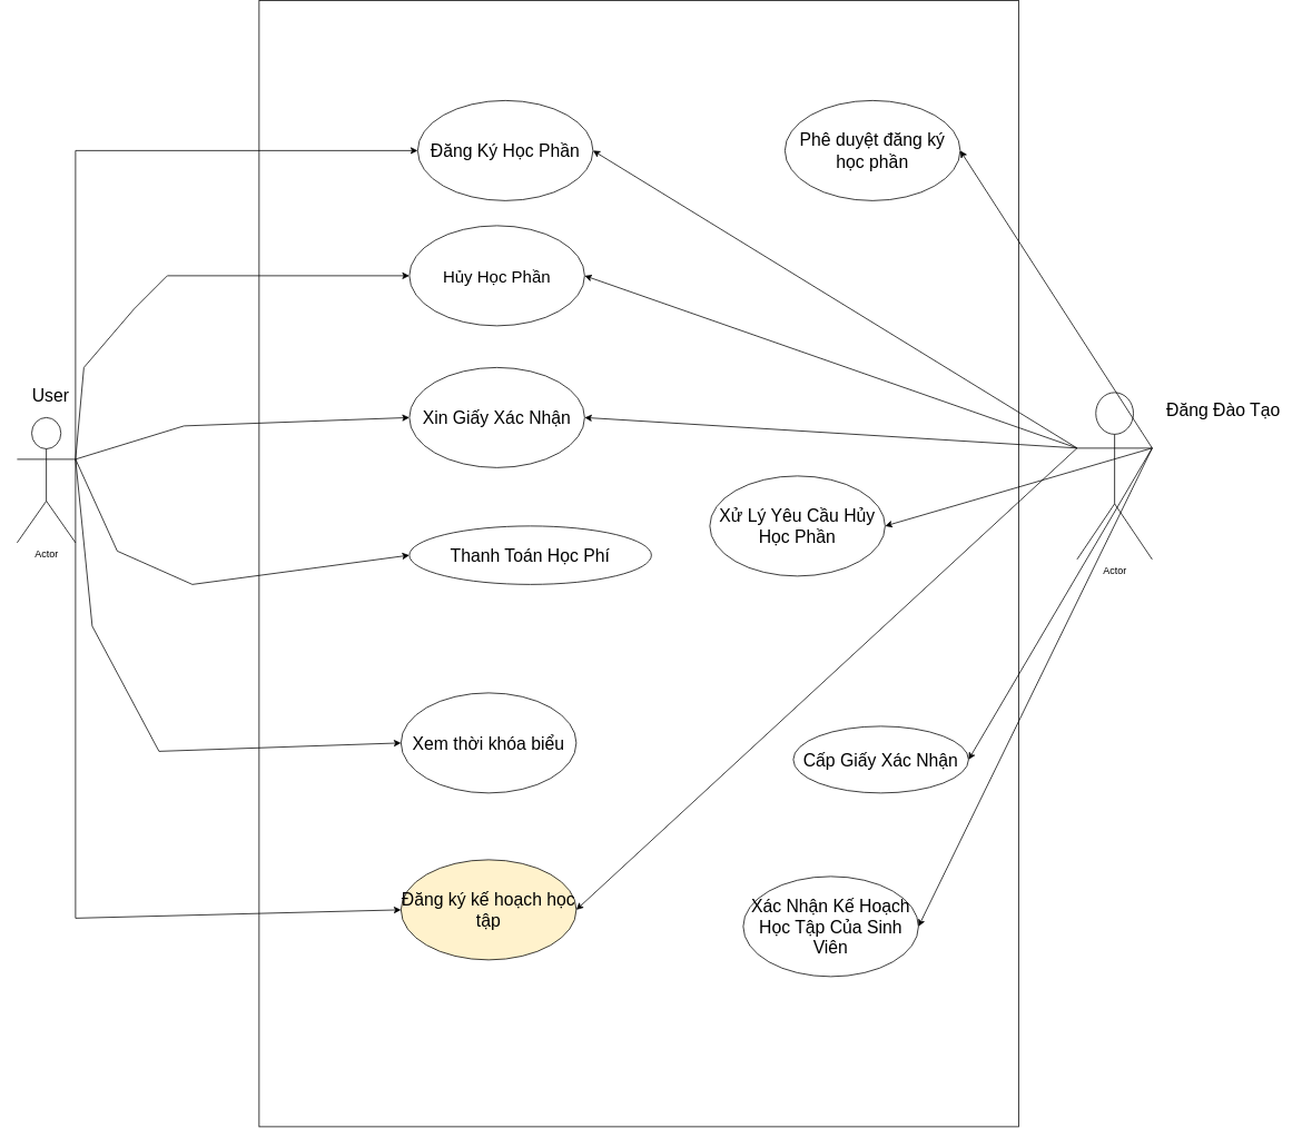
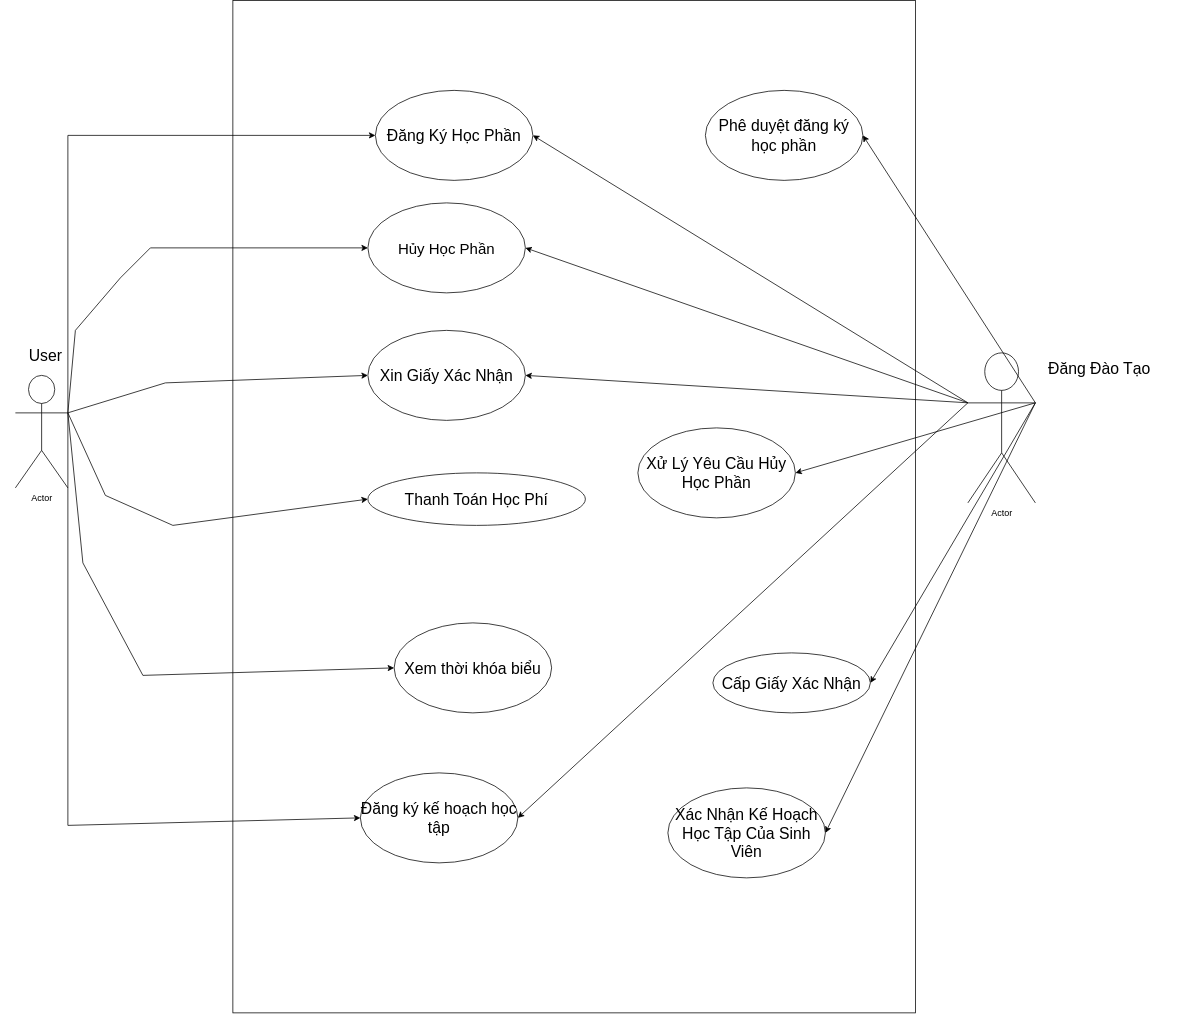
  <mxCell id="0" />
  <mxCell id="1" parent="0" />
  <mxCell id="2" value="" style="rounded=0;whiteSpace=wrap;html=1;rotation=90;" vertex="1" parent="1"><mxGeometry x="90" y="120" width="1350" height="910" as="geometry" /></mxCell>
  <mxCell id="3" value="Actor" style="shape=umlActor;verticalLabelPosition=bottom;verticalAlign=top;html=1;outlineConnect=0;" vertex="1" parent="1"><mxGeometry x="20" y="400" width="70" height="150" as="geometry" /></mxCell>
  <mxCell id="4" value="&lt;font style=&quot;font-size: 21px;&quot;&gt;Đăng Ký Học Phần&lt;/font&gt;" style="ellipse;whiteSpace=wrap;html=1;" vertex="1" parent="1"><mxGeometry x="500" y="20" width="210" height="120" as="geometry" /></mxCell>
  <mxCell id="5" value="&lt;font style=&quot;font-size: 20px;&quot;&gt;Hủy Học Phần&lt;/font&gt;" style="ellipse;whiteSpace=wrap;html=1;" vertex="1" parent="1"><mxGeometry x="490" y="170" width="210" height="120" as="geometry" /></mxCell>
  <mxCell id="6" value="&lt;font style=&quot;font-size: 21px;&quot;&gt;Xin Giấy Xác Nhận&lt;/font&gt;" style="ellipse;whiteSpace=wrap;html=1;" vertex="1" parent="1"><mxGeometry x="490" y="340" width="210" height="120" as="geometry" /></mxCell>
  <mxCell id="7" value="&lt;font style=&quot;font-size: 21px;&quot;&gt;Thanh Toán Học Phí&lt;/font&gt;" style="ellipse;whiteSpace=wrap;html=1;" vertex="1" parent="1"><mxGeometry x="490" y="530" width="290" height="70" as="geometry" /></mxCell>
- <mxCell id="8" value="&lt;font style=&quot;font-size: 21px;&quot;&gt;Xem thời khóa biểu&lt;/font&gt;" style="ellipse;whiteSpace=wrap;html=1;" vertex="1" parent="1"><mxGeometry x="480" y="730" width="210" height="120" as="geometry" /></mxCell>
- <mxCell id="9" value="&lt;font style=&quot;font-size: 21px;&quot;&gt;Đăng ký kế hoạch học tập&lt;/font&gt;" style="ellipse;whiteSpace=wrap;html=1;fillColor=#fff2cc;" vertex="1" parent="1"><mxGeometry x="480" y="930" width="210" height="120" as="geometry" /></mxCell>
+ <mxCell id="8" value="&lt;font style=&quot;font-size: 21px;&quot;&gt;Xem thời khóa biểu&lt;/font&gt;" style="ellipse;whiteSpace=wrap;html=1;" vertex="1" parent="1"><mxGeometry x="525" y="730" width="210" height="120" as="geometry" /></mxCell>
+ <mxCell id="9" value="&lt;font style=&quot;font-size: 21px;&quot;&gt;Đăng ký kế hoạch học tập&lt;/font&gt;" style="ellipse;whiteSpace=wrap;html=1;" vertex="1" parent="1"><mxGeometry x="480" y="930" width="210" height="120" as="geometry" /></mxCell>
  <mxCell id="10" value="" style="endArrow=classic;html=1;rounded=0;exitX=1;exitY=0.333;exitDx=0;exitDy=0;exitPerimeter=0;entryX=0;entryY=0.5;entryDx=0;entryDy=0;" edge="1" parent="1" source="3" target="4"><mxGeometry width="50" height="50" relative="1" as="geometry"><mxPoint x="740" y="590" as="sourcePoint" /><mxPoint x="790" y="540" as="targetPoint" /><Array as="points"><mxPoint x="90" y="80" /></Array></mxGeometry></mxCell>
  <mxCell id="11" value="" style="endArrow=classic;html=1;rounded=0;exitX=1;exitY=0.333;exitDx=0;exitDy=0;exitPerimeter=0;entryX=0;entryY=0.5;entryDx=0;entryDy=0;" edge="1" parent="1" source="3" target="5"><mxGeometry width="50" height="50" relative="1" as="geometry"><mxPoint x="740" y="590" as="sourcePoint" /><mxPoint x="790" y="540" as="targetPoint" /><Array as="points"><mxPoint x="100" y="340" /><mxPoint x="160" y="270" /><mxPoint x="200" y="230" /></Array></mxGeometry></mxCell>
  <mxCell id="12" value="" style="endArrow=classic;html=1;rounded=0;exitX=1;exitY=0.333;exitDx=0;exitDy=0;exitPerimeter=0;entryX=0;entryY=0.5;entryDx=0;entryDy=0;" edge="1" parent="1" source="3" target="6"><mxGeometry width="50" height="50" relative="1" as="geometry"><mxPoint x="740" y="590" as="sourcePoint" /><mxPoint x="790" y="540" as="targetPoint" /><Array as="points"><mxPoint x="220" y="410" /></Array></mxGeometry></mxCell>
  <mxCell id="13" value="" style="endArrow=classic;html=1;rounded=0;exitX=1;exitY=0.333;exitDx=0;exitDy=0;exitPerimeter=0;entryX=0;entryY=0.5;entryDx=0;entryDy=0;" edge="1" parent="1" source="3" target="7"><mxGeometry width="50" height="50" relative="1" as="geometry"><mxPoint x="740" y="590" as="sourcePoint" /><mxPoint x="790" y="540" as="targetPoint" /><Array as="points"><mxPoint x="140" y="560" /><mxPoint x="230" y="600" /></Array></mxGeometry></mxCell>
  <mxCell id="14" value="" style="endArrow=classic;html=1;rounded=0;exitX=1;exitY=0.333;exitDx=0;exitDy=0;exitPerimeter=0;entryX=0;entryY=0.5;entryDx=0;entryDy=0;" edge="1" parent="1" source="3" target="9"><mxGeometry width="50" height="50" relative="1" as="geometry"><mxPoint x="740" y="590" as="sourcePoint" /><mxPoint x="790" y="540" as="targetPoint" /><Array as="points"><mxPoint x="90" y="1000" /></Array></mxGeometry></mxCell>
  <mxCell id="15" value="" style="endArrow=classic;html=1;rounded=0;exitX=1;exitY=0.333;exitDx=0;exitDy=0;exitPerimeter=0;entryX=0;entryY=0.5;entryDx=0;entryDy=0;" edge="1" parent="1" source="3" target="8"><mxGeometry width="50" height="50" relative="1" as="geometry"><mxPoint x="740" y="590" as="sourcePoint" /><mxPoint x="790" y="540" as="targetPoint" /><Array as="points"><mxPoint x="110" y="650" /><mxPoint x="190" y="800" /></Array></mxGeometry></mxCell>
  <mxCell id="16" value="Actor" style="shape=umlActor;verticalLabelPosition=bottom;verticalAlign=top;html=1;outlineConnect=0;" vertex="1" parent="1"><mxGeometry x="1290" y="370" width="90" height="200" as="geometry" /></mxCell>
  <mxCell id="17" value="&lt;font style=&quot;font-size: 21px;&quot;&gt;Phê duyệt đăng ký học phần&lt;/font&gt;" style="ellipse;whiteSpace=wrap;html=1;" vertex="1" parent="1"><mxGeometry x="940" y="20" width="210" height="120" as="geometry" /></mxCell>
  <mxCell id="18" value="" style="endArrow=classic;html=1;rounded=0;entryX=1;entryY=0.5;entryDx=0;entryDy=0;exitX=0;exitY=0.333;exitDx=0;exitDy=0;exitPerimeter=0;" edge="1" parent="1" source="16" target="4"><mxGeometry width="50" height="50" relative="1" as="geometry"><mxPoint x="740" y="550" as="sourcePoint" /><mxPoint x="790" y="500" as="targetPoint" /></mxGeometry></mxCell>
  <mxCell id="19" value="" style="endArrow=classic;html=1;rounded=0;entryX=1;entryY=0.5;entryDx=0;entryDy=0;exitX=0;exitY=0.333;exitDx=0;exitDy=0;exitPerimeter=0;" edge="1" parent="1" source="16" target="5"><mxGeometry width="50" height="50" relative="1" as="geometry"><mxPoint x="740" y="550" as="sourcePoint" /><mxPoint x="790" y="500" as="targetPoint" /></mxGeometry></mxCell>
  <mxCell id="20" value="" style="endArrow=classic;html=1;rounded=0;entryX=1;entryY=0.5;entryDx=0;entryDy=0;exitX=0;exitY=0.333;exitDx=0;exitDy=0;exitPerimeter=0;" edge="1" parent="1" source="16" target="6"><mxGeometry width="50" height="50" relative="1" as="geometry"><mxPoint x="740" y="550" as="sourcePoint" /><mxPoint x="790" y="500" as="targetPoint" /></mxGeometry></mxCell>
  <mxCell id="21" value="" style="endArrow=classic;html=1;rounded=0;entryX=1;entryY=0.5;entryDx=0;entryDy=0;exitX=0;exitY=0.333;exitDx=0;exitDy=0;exitPerimeter=0;" edge="1" parent="1" source="16" target="9"><mxGeometry width="50" height="50" relative="1" as="geometry"><mxPoint x="740" y="550" as="sourcePoint" /><mxPoint x="790" y="500" as="targetPoint" /></mxGeometry></mxCell>
  <mxCell id="22" value="&lt;font style=&quot;font-size: 21px;&quot;&gt;Xác Nhận Kế Hoạch Học Tập Của Sinh Viên&lt;/font&gt;" style="ellipse;whiteSpace=wrap;html=1;" vertex="1" parent="1"><mxGeometry x="890" y="950" width="210" height="120" as="geometry" /></mxCell>
  <mxCell id="23" value="&lt;font style=&quot;font-size: 21px;&quot;&gt;Cấp Giấy Xác Nhận&lt;/font&gt;" style="ellipse;whiteSpace=wrap;html=1;" vertex="1" parent="1"><mxGeometry x="950" y="770" width="210" height="80" as="geometry" /></mxCell>
  <mxCell id="24" value="&lt;font style=&quot;font-size: 21px;&quot;&gt;Xử Lý Yêu Cầu Hủy Học Phần&lt;/font&gt;" style="ellipse;whiteSpace=wrap;html=1;" vertex="1" parent="1"><mxGeometry x="850" y="470" width="210" height="120" as="geometry" /></mxCell>
  <mxCell id="25" value="" style="endArrow=classic;html=1;rounded=0;entryX=1;entryY=0.5;entryDx=0;entryDy=0;exitX=1;exitY=0.333;exitDx=0;exitDy=0;exitPerimeter=0;" edge="1" parent="1" source="16" target="17"><mxGeometry width="50" height="50" relative="1" as="geometry"><mxPoint x="740" y="540" as="sourcePoint" /><mxPoint x="790" y="490" as="targetPoint" /></mxGeometry></mxCell>
  <mxCell id="26" value="" style="endArrow=classic;html=1;rounded=0;entryX=1;entryY=0.5;entryDx=0;entryDy=0;exitX=1;exitY=0.333;exitDx=0;exitDy=0;exitPerimeter=0;" edge="1" parent="1" source="16" target="24"><mxGeometry width="50" height="50" relative="1" as="geometry"><mxPoint x="740" y="540" as="sourcePoint" /><mxPoint x="790" y="490" as="targetPoint" /></mxGeometry></mxCell>
  <mxCell id="27" value="" style="endArrow=classic;html=1;rounded=0;entryX=1;entryY=0.5;entryDx=0;entryDy=0;exitX=1;exitY=0.333;exitDx=0;exitDy=0;exitPerimeter=0;" edge="1" parent="1" source="16" target="23"><mxGeometry width="50" height="50" relative="1" as="geometry"><mxPoint x="1380" y="450" as="sourcePoint" /><mxPoint x="790" y="490" as="targetPoint" /></mxGeometry></mxCell>
  <mxCell id="28" value="" style="endArrow=classic;html=1;rounded=0;entryX=1;entryY=0.5;entryDx=0;entryDy=0;exitX=1;exitY=0.333;exitDx=0;exitDy=0;exitPerimeter=0;" edge="1" parent="1" source="16" target="22"><mxGeometry width="50" height="50" relative="1" as="geometry"><mxPoint x="740" y="540" as="sourcePoint" /><mxPoint x="790" y="490" as="targetPoint" /></mxGeometry></mxCell>
  <mxCell id="29" value="&lt;span style=&quot;font-size: 21px;&quot;&gt;User&lt;/span&gt;" style="text;html=1;align=center;verticalAlign=middle;resizable=0;points=[];autosize=1;strokeColor=none;fillColor=none;" vertex="1" parent="1"><mxGeometry x="25" y="353" width="70" height="40" as="geometry" /></mxCell>
  <mxCell id="30" value="&lt;font style=&quot;font-size: 21px;&quot;&gt;Đăng Đào Tạo&lt;/font&gt;" style="text;html=1;align=center;verticalAlign=middle;resizable=0;points=[];autosize=1;strokeColor=none;fillColor=none;" vertex="1" parent="1"><mxGeometry x="1380" y="370" width="170" height="40" as="geometry" /></mxCell>
